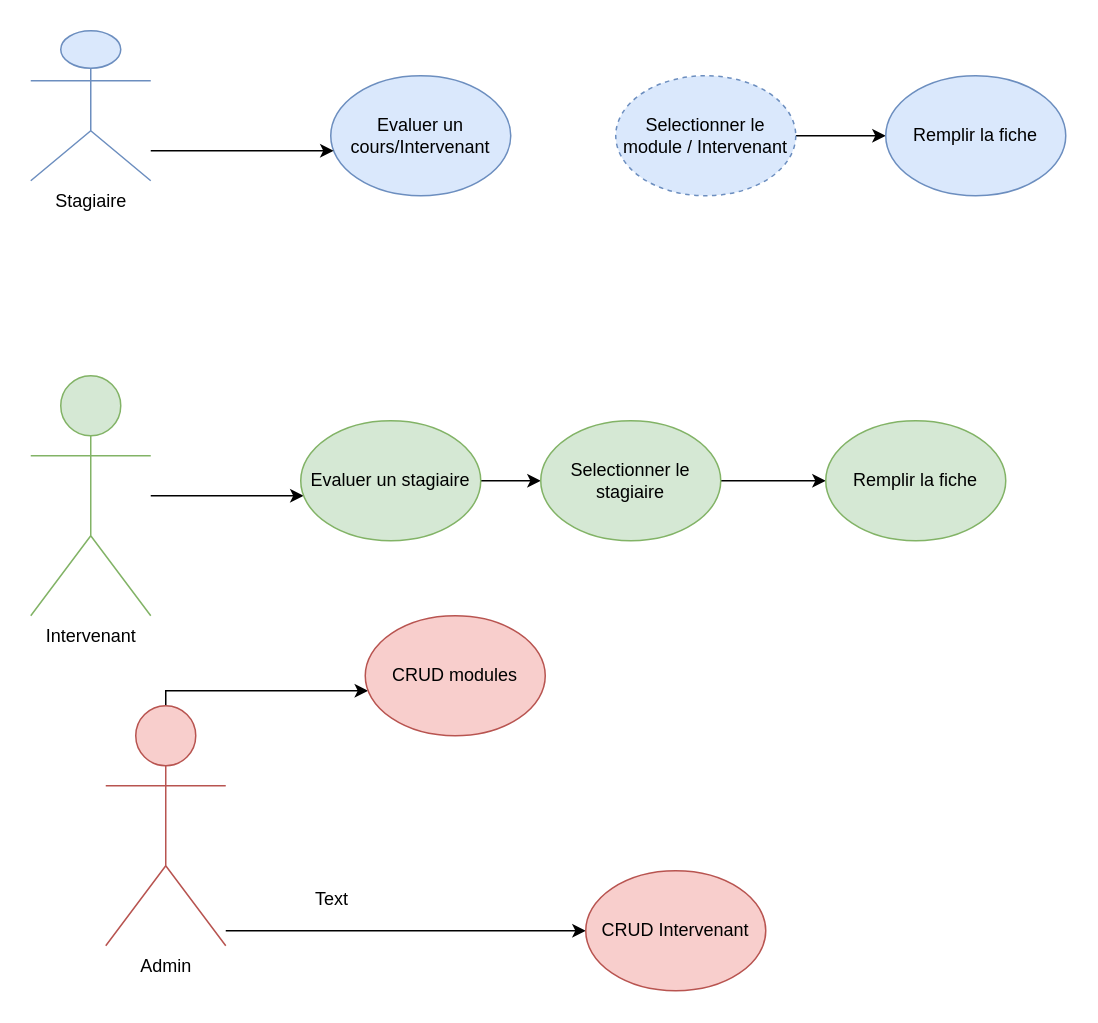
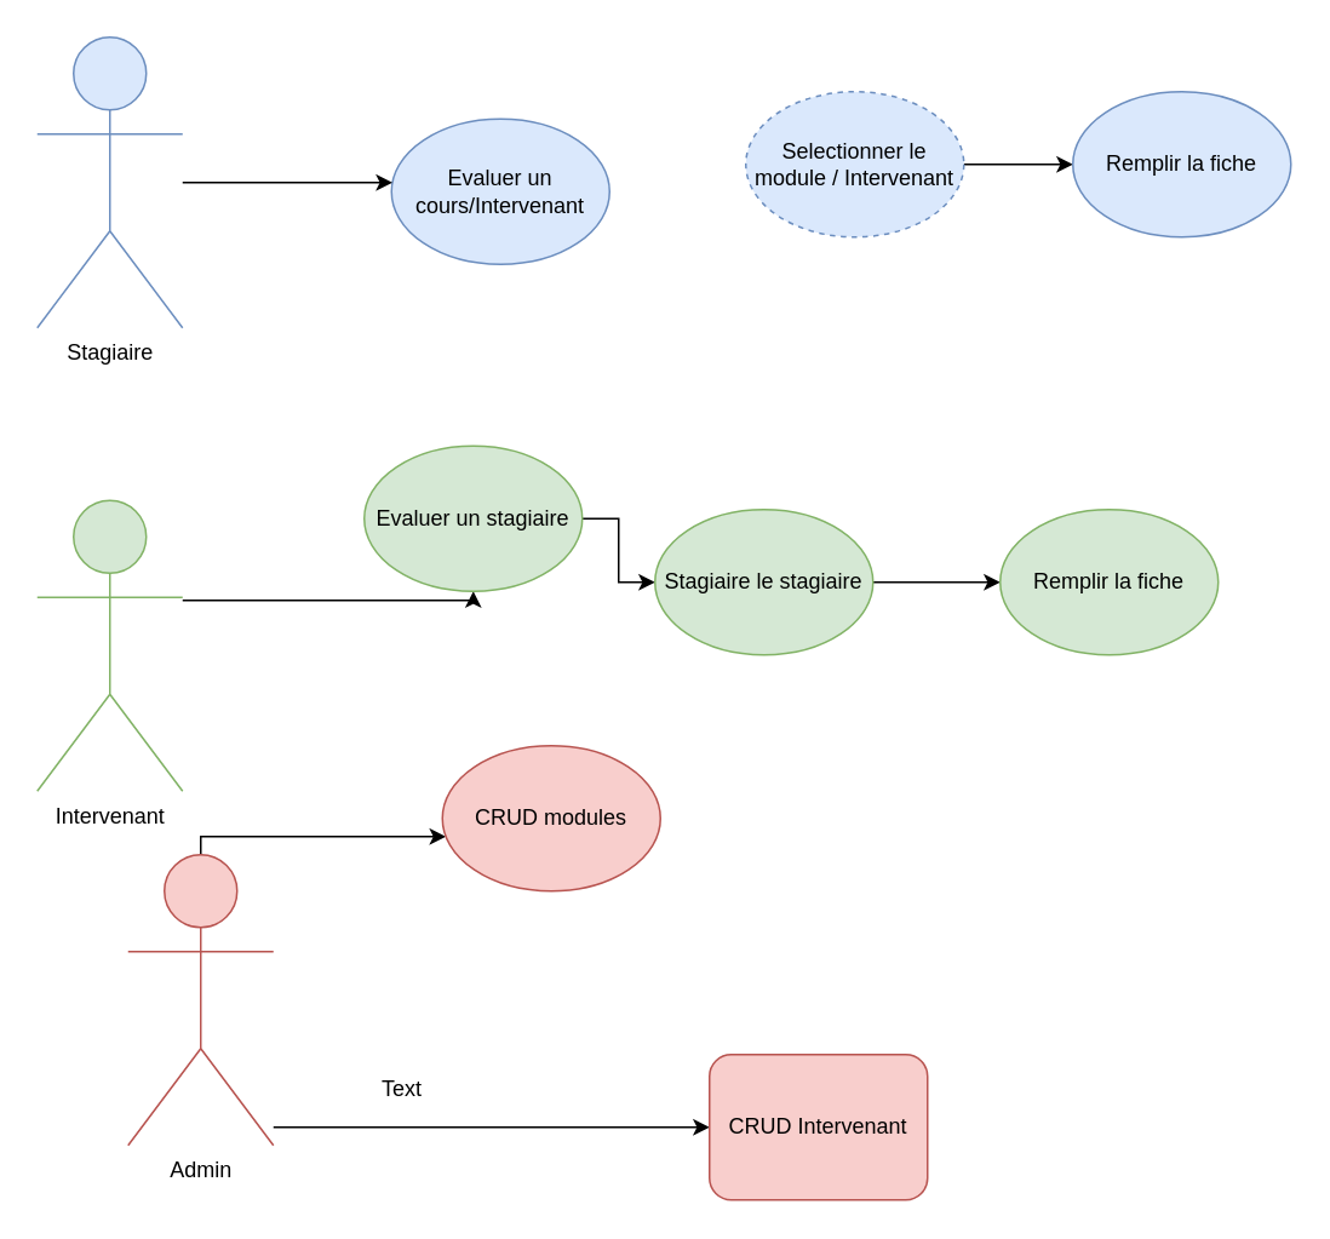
  <mxCell id="0" />
  <mxCell id="1" parent="0" />
- <mxCell id="2" value="Evaluer un cours/Intervenant" style="ellipse;whiteSpace=wrap;html=1;fillColor=#dae8fc;strokeColor=#6c8ebf;" vertex="1" parent="1"><mxGeometry x="220" y="50" width="120" height="80" as="geometry" /></mxCell>
+ <mxCell id="2" value="Evaluer un cours/Intervenant" style="ellipse;whiteSpace=wrap;html=1;fillColor=#dae8fc;strokeColor=#6c8ebf;" vertex="1" parent="1"><mxGeometry x="215" y="65" width="120" height="80" as="geometry" /></mxCell>
  <mxCell id="3" style="edgeStyle=orthogonalEdgeStyle;rounded=0;orthogonalLoop=1;jettySize=auto;html=1;" edge="1" parent="1" source="4" target="2"><mxGeometry relative="1" as="geometry"><Array as="points"><mxPoint x="180" y="100" /><mxPoint x="180" y="100" /></Array></mxGeometry></mxCell>
- <mxCell id="4" value="Stagiaire&lt;br&gt;" style="shape=umlActor;verticalLabelPosition=bottom;labelBackgroundColor=#ffffff;verticalAlign=top;html=1;outlineConnect=0;fillColor=#dae8fc;strokeColor=#6c8ebf;" vertex="1" parent="1"><mxGeometry x="20" y="20" width="80" height="100" as="geometry" /></mxCell>
+ <mxCell id="4" value="Stagiaire&lt;br&gt;" style="shape=umlActor;verticalLabelPosition=bottom;labelBackgroundColor=#ffffff;verticalAlign=top;html=1;outlineConnect=0;fillColor=#dae8fc;strokeColor=#6c8ebf;" vertex="1" parent="1"><mxGeometry x="20" y="20" width="80" height="160" as="geometry" /></mxCell>
  <mxCell id="5" style="edgeStyle=orthogonalEdgeStyle;rounded=0;orthogonalLoop=1;jettySize=auto;html=1;" edge="1" parent="1" source="7" target="18"><mxGeometry relative="1" as="geometry"><Array as="points"><mxPoint x="110" y="460" /></Array></mxGeometry></mxCell>
  <mxCell id="6" style="edgeStyle=orthogonalEdgeStyle;rounded=0;orthogonalLoop=1;jettySize=auto;html=1;" edge="1" parent="1" source="7" target="19"><mxGeometry relative="1" as="geometry"><Array as="points"><mxPoint x="230" y="620" /><mxPoint x="230" y="620" /></Array></mxGeometry></mxCell>
  <mxCell id="7" value="Admin" style="shape=umlActor;verticalLabelPosition=bottom;labelBackgroundColor=#ffffff;verticalAlign=top;html=1;outlineConnect=0;fillColor=#f8cecc;strokeColor=#b85450;" vertex="1" parent="1"><mxGeometry x="70" y="470" width="80" height="160" as="geometry" /></mxCell>
  <mxCell id="8" style="edgeStyle=orthogonalEdgeStyle;rounded=0;orthogonalLoop=1;jettySize=auto;html=1;" edge="1" parent="1" source="9" target="14"><mxGeometry relative="1" as="geometry"><Array as="points"><mxPoint x="160" y="330" /><mxPoint x="160" y="330" /></Array></mxGeometry></mxCell>
- <mxCell id="9" value="Intervenant" style="shape=umlActor;verticalLabelPosition=bottom;labelBackgroundColor=#ffffff;verticalAlign=top;html=1;outlineConnect=0;fillColor=#d5e8d4;strokeColor=#82b366;" vertex="1" parent="1"><mxGeometry x="20" y="250" width="80" height="160" as="geometry" /></mxCell>
+ <mxCell id="9" value="Intervenant" style="shape=umlActor;verticalLabelPosition=bottom;labelBackgroundColor=#ffffff;verticalAlign=top;html=1;outlineConnect=0;fillColor=#d5e8d4;strokeColor=#82b366;" vertex="1" parent="1"><mxGeometry x="20" y="275" width="80" height="160" as="geometry" /></mxCell>
  <mxCell id="10" style="edgeStyle=orthogonalEdgeStyle;rounded=0;orthogonalLoop=1;jettySize=auto;html=1;" edge="1" parent="1" source="11" target="12"><mxGeometry relative="1" as="geometry" /></mxCell>
  <mxCell id="11" value="Selectionner le module / Intervenant" style="ellipse;whiteSpace=wrap;html=1;fillColor=#dae8fc;strokeColor=#6c8ebf;dashed=1;" vertex="1" parent="1"><mxGeometry x="410" y="50" width="120" height="80" as="geometry" /></mxCell>
  <mxCell id="12" value="Remplir la fiche" style="ellipse;whiteSpace=wrap;html=1;fillColor=#dae8fc;strokeColor=#6c8ebf;" vertex="1" parent="1"><mxGeometry x="590" y="50" width="120" height="80" as="geometry" /></mxCell>
  <mxCell id="13" style="edgeStyle=orthogonalEdgeStyle;rounded=0;orthogonalLoop=1;jettySize=auto;html=1;" edge="1" parent="1" source="14" target="16"><mxGeometry relative="1" as="geometry" /></mxCell>
- <mxCell id="14" value="Evaluer un stagiaire" style="ellipse;whiteSpace=wrap;html=1;fillColor=#d5e8d4;strokeColor=#82b366;" vertex="1" parent="1"><mxGeometry x="200" y="280" width="120" height="80" as="geometry" /></mxCell>
+ <mxCell id="14" value="Evaluer un stagiaire" style="ellipse;whiteSpace=wrap;html=1;fillColor=#d5e8d4;strokeColor=#82b366;" vertex="1" parent="1"><mxGeometry x="200" y="245" width="120" height="80" as="geometry" /></mxCell>
  <mxCell id="15" style="edgeStyle=orthogonalEdgeStyle;rounded=0;orthogonalLoop=1;jettySize=auto;html=1;" edge="1" parent="1" source="16" target="17"><mxGeometry relative="1" as="geometry" /></mxCell>
- <mxCell id="16" value="Selectionner le stagiaire" style="ellipse;whiteSpace=wrap;html=1;fillColor=#d5e8d4;strokeColor=#82b366;" vertex="1" parent="1"><mxGeometry x="360" y="280" width="120" height="80" as="geometry" /></mxCell>
+ <mxCell id="16" value="Stagiaire le stagiaire" style="ellipse;whiteSpace=wrap;html=1;fillColor=#d5e8d4;strokeColor=#82b366;" vertex="1" parent="1"><mxGeometry x="360" y="280" width="120" height="80" as="geometry" /></mxCell>
  <mxCell id="17" value="Remplir la fiche" style="ellipse;whiteSpace=wrap;html=1;fillColor=#d5e8d4;strokeColor=#82b366;" vertex="1" parent="1"><mxGeometry x="550" y="280" width="120" height="80" as="geometry" /></mxCell>
  <mxCell id="18" value="CRUD modules" style="ellipse;whiteSpace=wrap;html=1;fillColor=#f8cecc;strokeColor=#b85450;" vertex="1" parent="1"><mxGeometry x="243" y="410" width="120" height="80" as="geometry" /></mxCell>
- <mxCell id="19" value="CRUD Intervenant" style="ellipse;whiteSpace=wrap;html=1;fillColor=#f8cecc;strokeColor=#b85450;" vertex="1" parent="1"><mxGeometry x="390" y="580" width="120" height="80" as="geometry" /></mxCell>
+ <mxCell id="19" value="CRUD Intervenant" style="whiteSpace=wrap;html=1;fillColor=#f8cecc;strokeColor=#b85450;rounded=1;" vertex="1" parent="1"><mxGeometry x="390" y="580" width="120" height="80" as="geometry" /></mxCell>
  <mxCell id="20" value="Text" style="text;html=1;resizable=0;points=[];autosize=1;align=left;verticalAlign=top;spacingTop=-4;" vertex="1" parent="1"><mxGeometry x="208" y="589" width="40" height="20" as="geometry" /></mxCell>
